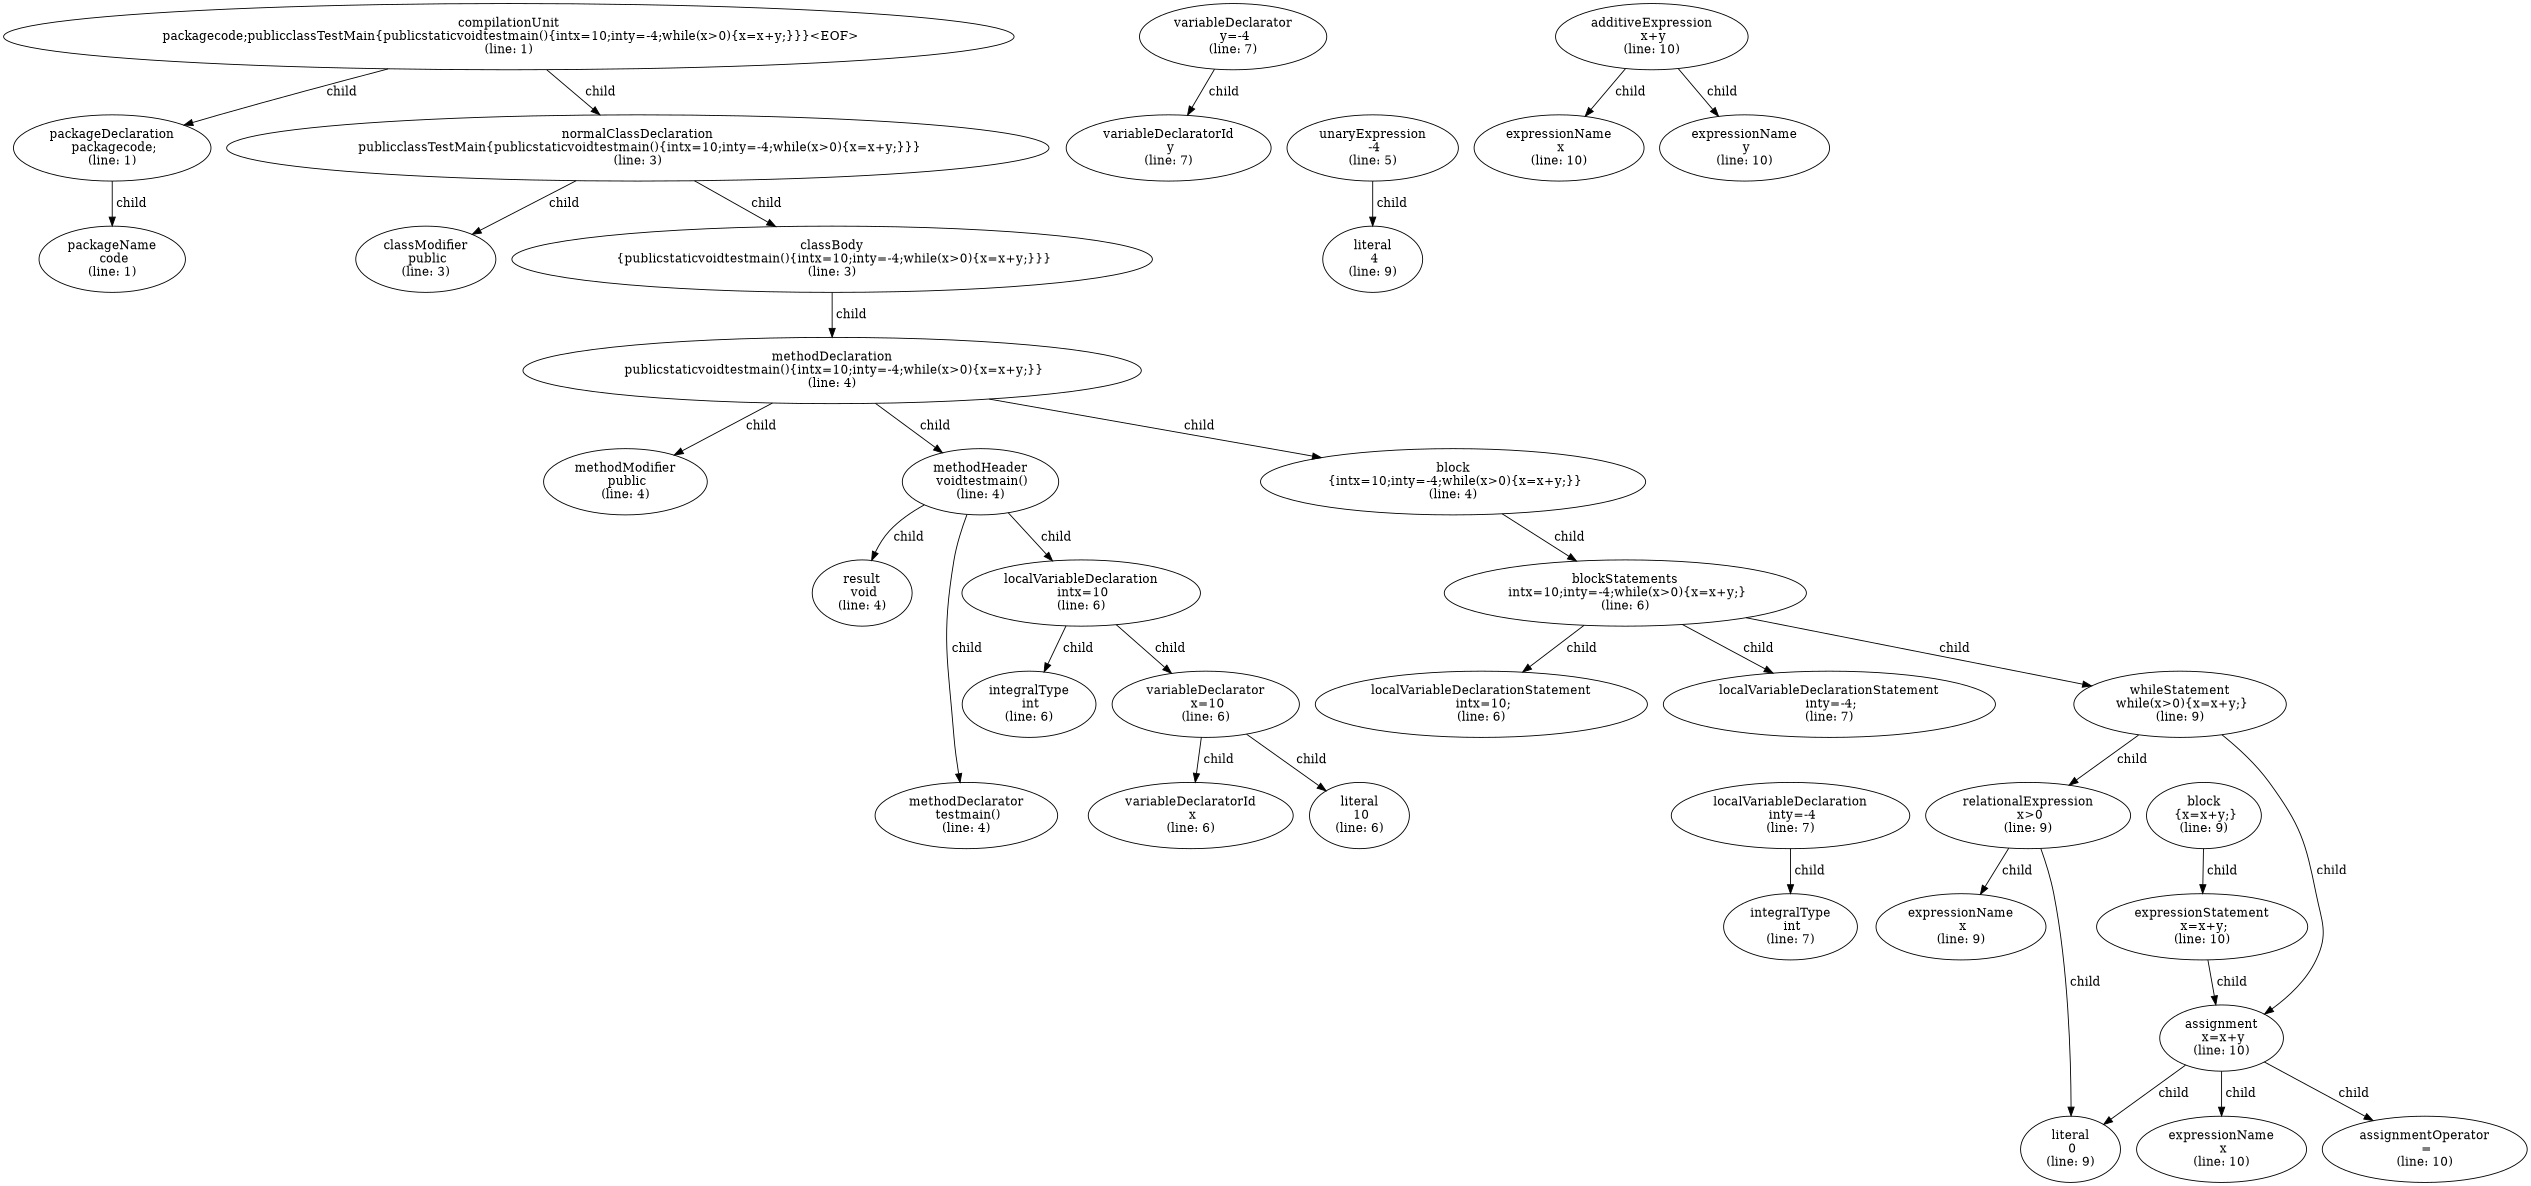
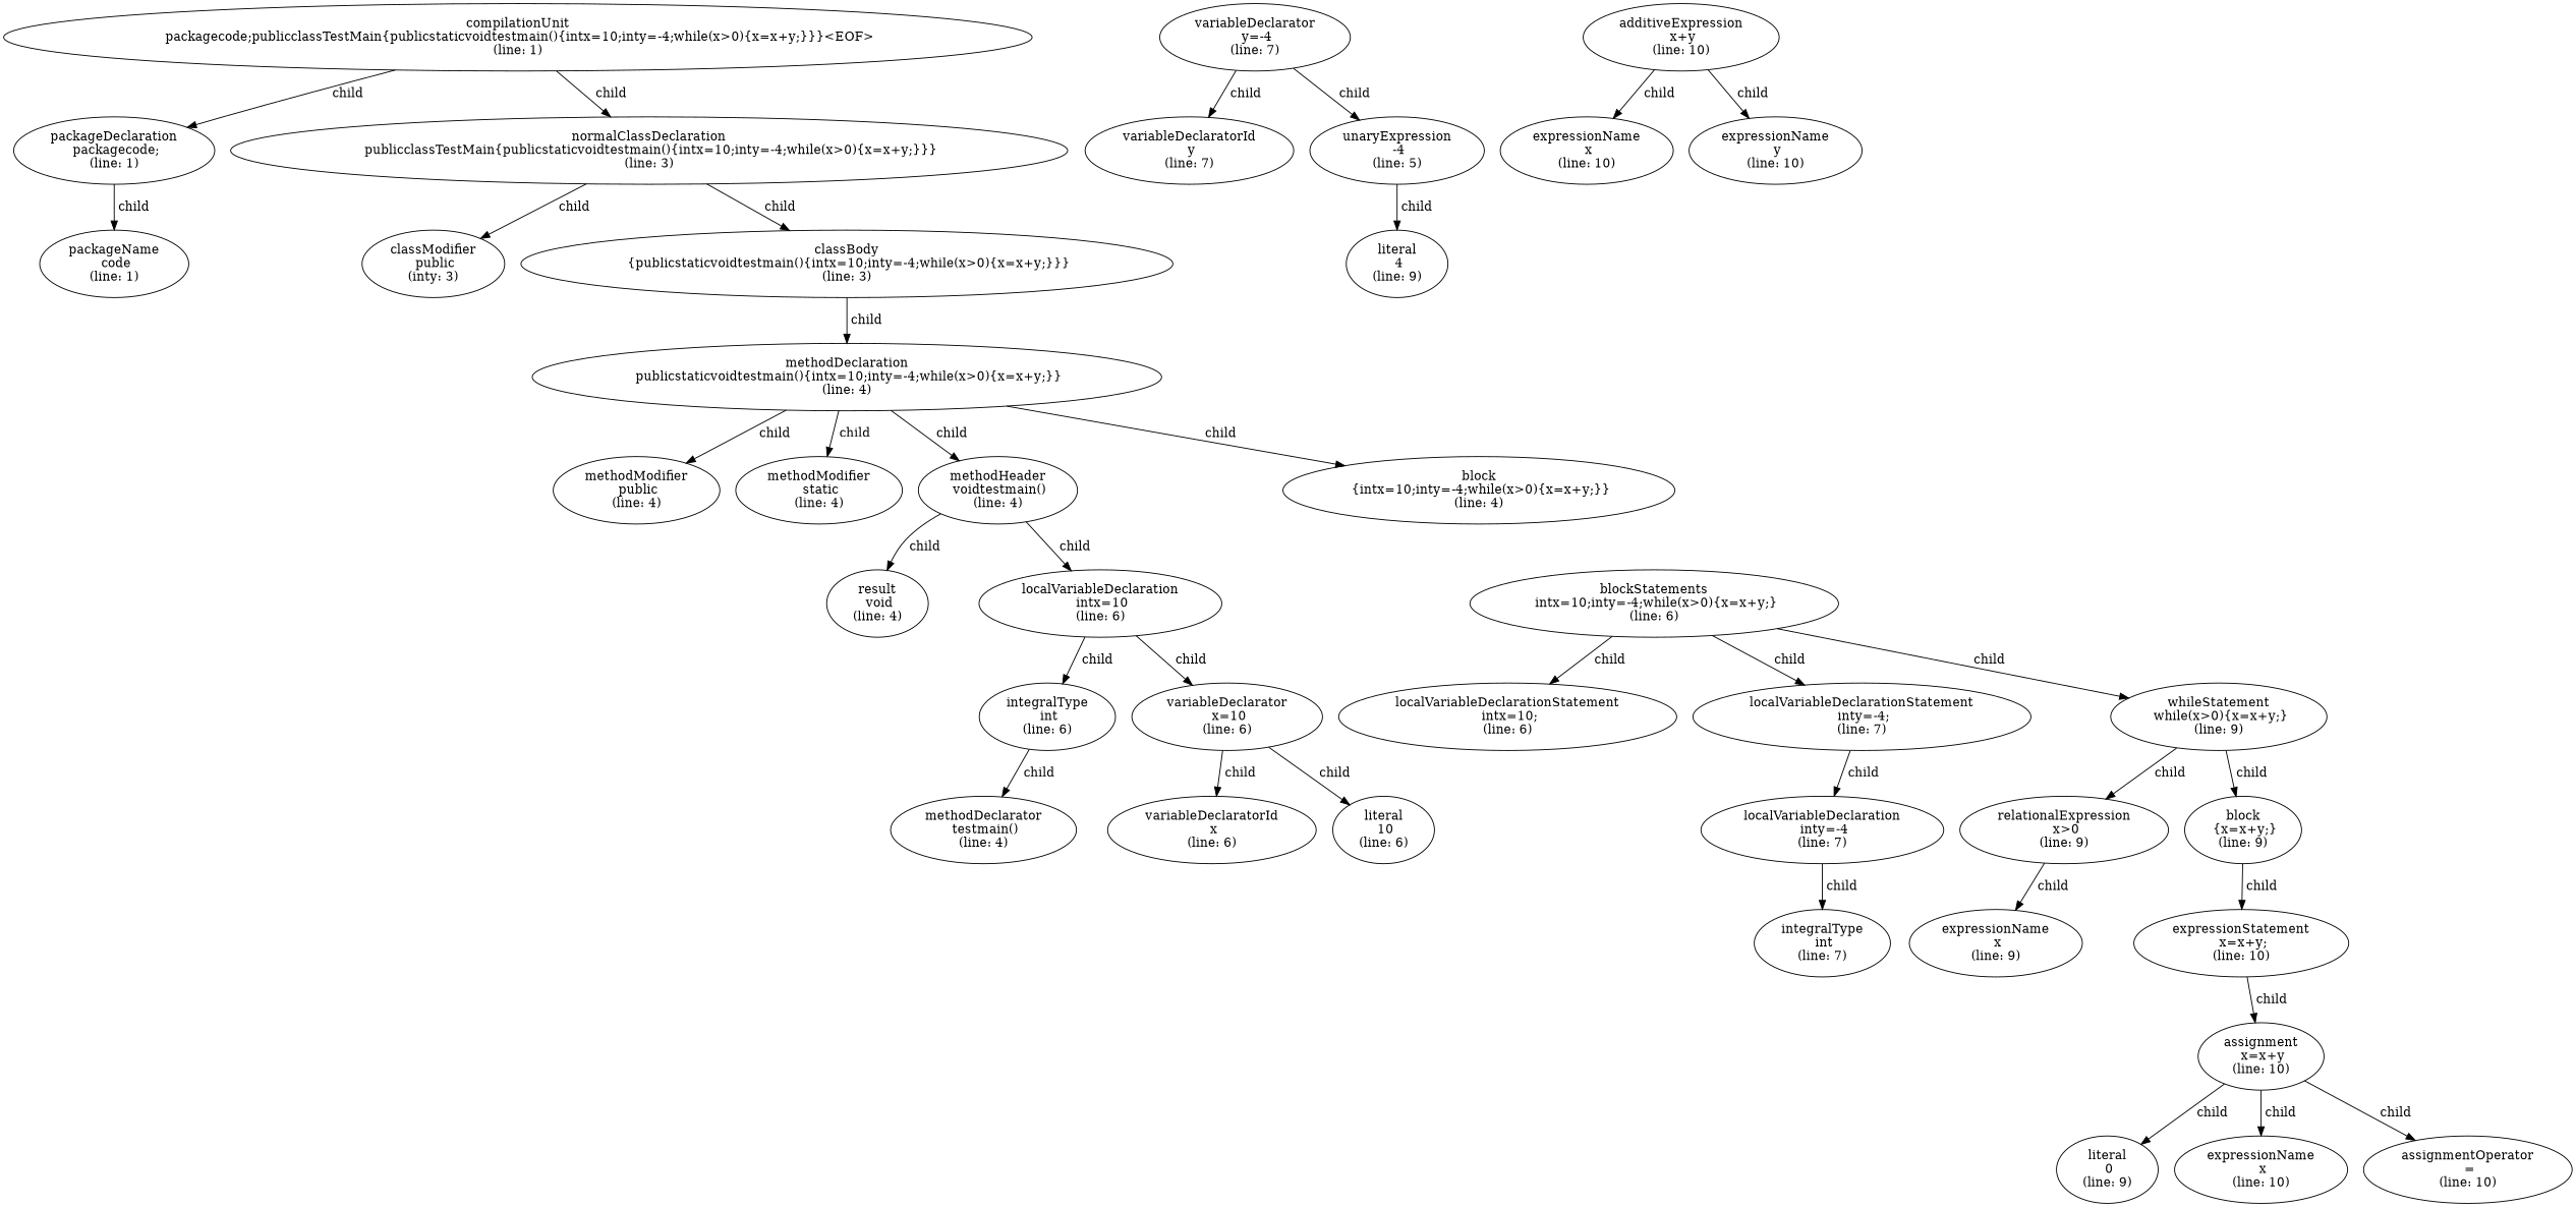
  digraph {
    n1 [label="compilationUnit\n packagecode;publicclassTestMain{publicstaticvoidtestmain(){intx=10;inty=-4;while(x>0){x=x+y;}}}<EOF>\n (line: 1) "]
    n2 [label="packageDeclaration\n packagecode;\n (line: 1) "]
    n3 [label="normalClassDeclaration\n publicclassTestMain{publicstaticvoidtestmain(){intx=10;inty=-4;while(x>0){x=x+y;}}}\n (line: 3) "]
    n4 [label="packageName\n code\n (line: 1) "]
-   n5 [label="classModifier\n public\n (line: 3) "]
+   n5 [label="classModifier\n public\n (inty: 3) "]
    n6 [label="classBody\n {publicstaticvoidtestmain(){intx=10;inty=-4;while(x>0){x=x+y;}}}\n (line: 3) "]
    n7 [label="methodDeclaration\n publicstaticvoidtestmain(){intx=10;inty=-4;while(x>0){x=x+y;}}\n (line: 4) "]
    n8 [label="methodModifier\n public\n (line: 4) "]
+   n9 [label="methodModifier\n static\n (line: 4) "]
    n10 [label="methodHeader\n voidtestmain()\n (line: 4) "]
    n11 [label="block\n {intx=10;inty=-4;while(x>0){x=x+y;}}\n (line: 4) "]
    n12 [label="result\n void\n (line: 4) "]
    n13 [label="methodDeclarator\n testmain()\n (line: 4) "]
    n14 [label="localVariableDeclaration\n intx=10\n (line: 6) "]
    n15 [label="blockStatements\n intx=10;inty=-4;while(x>0){x=x+y;}\n (line: 6) "]
    n16 [label="localVariableDeclarationStatement\n intx=10;\n (line: 6) "]
    n17 [label="localVariableDeclarationStatement\n inty=-4;\n (line: 7) "]
    n18 [label="whileStatement\n while(x>0){x=x+y;}\n (line: 9) "]
    n19 [label="localVariableDeclaration\n inty=-4\n (line: 7) "]
    n20 [label="relationalExpression\n x>0\n (line: 9) "]
    n21 [label="block\n {x=x+y;}\n (line: 9) "]
    n22 [label="integralType\n int\n (line: 6) "]
    n23 [label="variableDeclarator\n x=10\n (line: 6) "]
    n24 [label="variableDeclaratorId\n x\n (line: 6) "]
    n25 [label="literal\n 10\n (line: 6) "]
    n26 [label="integralType\n int\n (line: 7) "]
    n27 [label="variableDeclarator\n y=-4\n (line: 7) "]
    n28 [label="variableDeclaratorId\n y\n (line: 7) "]
    n29 [label="unaryExpression\n -4\n (line: 5) "]
    n30 [label="literal\n 4\n (line: 9) "]
    n31 [label="expressionName\n x\n (line: 9) "]
    n32 [label="literal\n 0\n (line: 9) "]
    n33 [label="expressionStatement\n x=x+y;\n (line: 10) "]
    n34 [label="assignment\n x=x+y\n (line: 10) "]
    n35 [label="expressionName\n x\n (line: 10) "]
    n36 [label="assignmentOperator\n =\n (line: 10) "]
    n37 [label="additiveExpression\n x+y\n (line: 10) "]
    n38 [label="expressionName\n x\n (line: 10) "]
    n39 [label="expressionName\n y\n (line: 10) "]
    n1 -> n2 [label=" child"]
    n1 -> n3 [label=" child"]
    n2 -> n4 [label=" child"]
    n3 -> n5 [label=" child"]
    n3 -> n6 [label=" child"]
    n6 -> n7 [label=" child"]
    n7 -> n8 [label=" child"]
+   n7 -> n9 [label=" child"]
    n7 -> n10 [label=" child"]
    n7 -> n11 [label=" child"]
    n10 -> n12 [label=" child"]
-   n10 -> n13 [label=" child"]
+   n22 -> n13 [label=" child"]
    n10 -> n14 [label=" child"]
-   n11 -> n15 [label=" child"]
    n14 -> n22 [label=" child"]
    n14 -> n23 [label=" child"]
    n15 -> n16 [label=" child"]
    n15 -> n17 [label=" child"]
    n15 -> n18 [label=" child"]
+   n17 -> n19 [label=" child"]
    n18 -> n20 [label=" child"]
-   n18 -> n34 [label=" child"]
+   n18 -> n21 [label=" child"]
    n19 -> n26 [label=" child"]
    n20 -> n31 [label=" child"]
-   n20 -> n32 [label=" child"]
    n21 -> n33 [label=" child"]
    n23 -> n24 [label=" child"]
    n23 -> n25 [label=" child"]
    n27 -> n28 [label=" child"]
+   n27 -> n29 [label=" child"]
    n29 -> n30 [label=" child"]
    n33 -> n34 [label=" child"]
    n34 -> n32 [label=" child"]
    n34 -> n35 [label=" child"]
    n34 -> n36 [label=" child"]
    n37 -> n38 [label=" child"]
    n37 -> n39 [label=" child"]
  }
